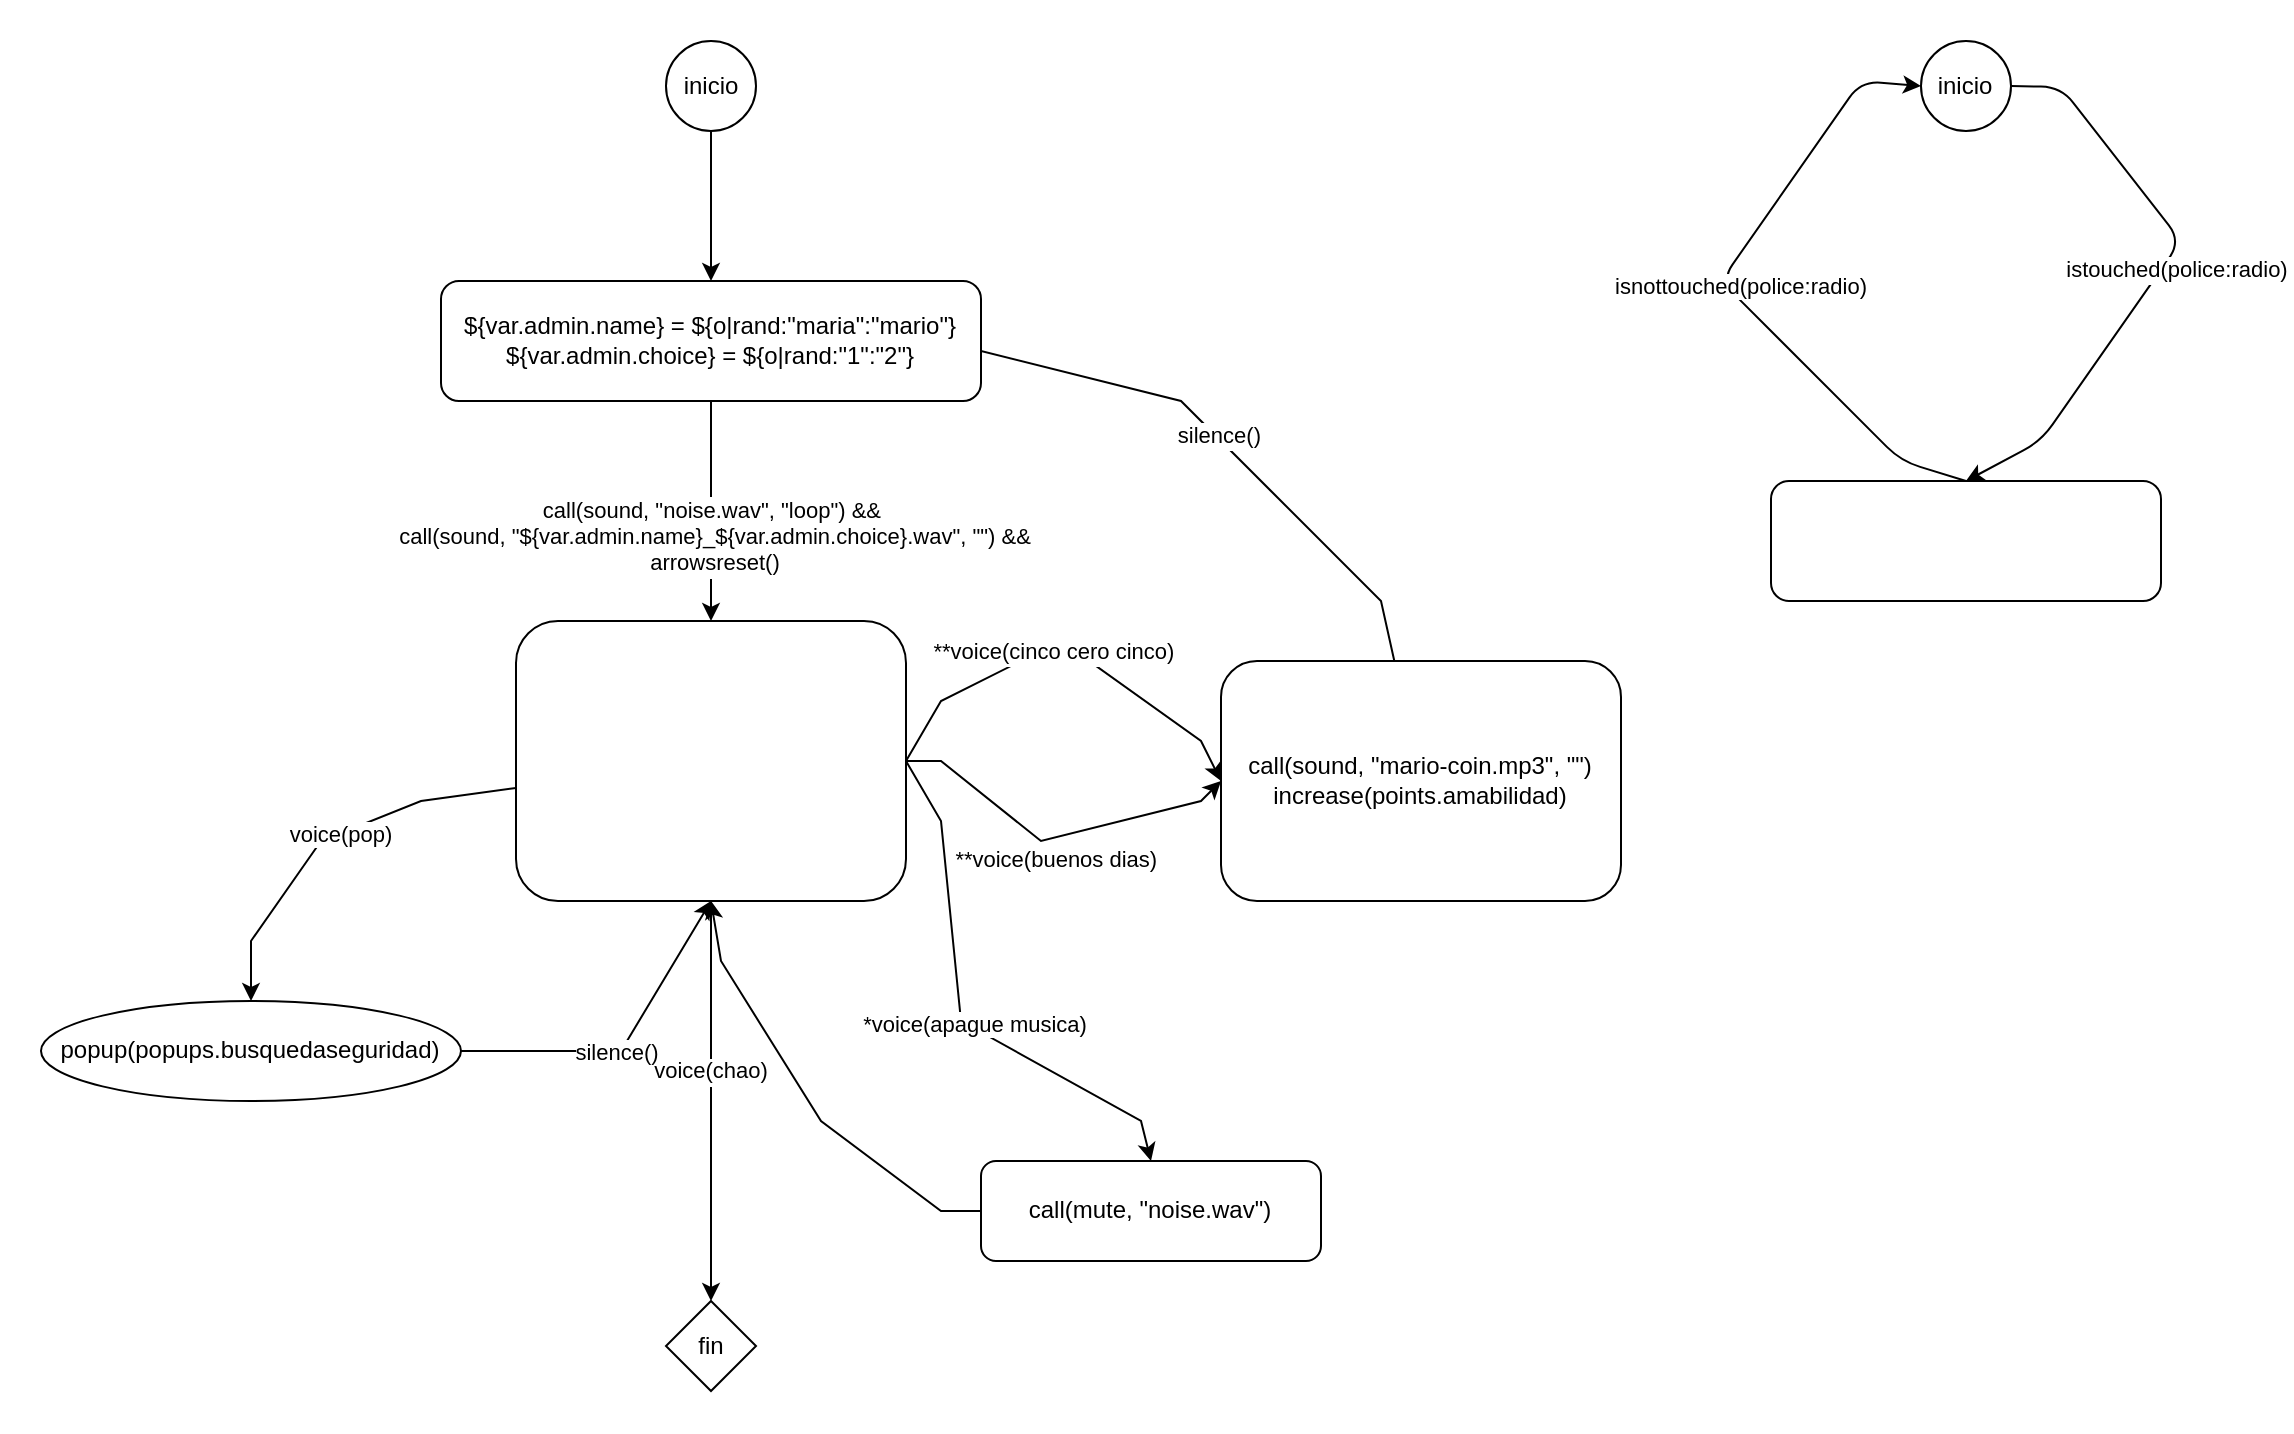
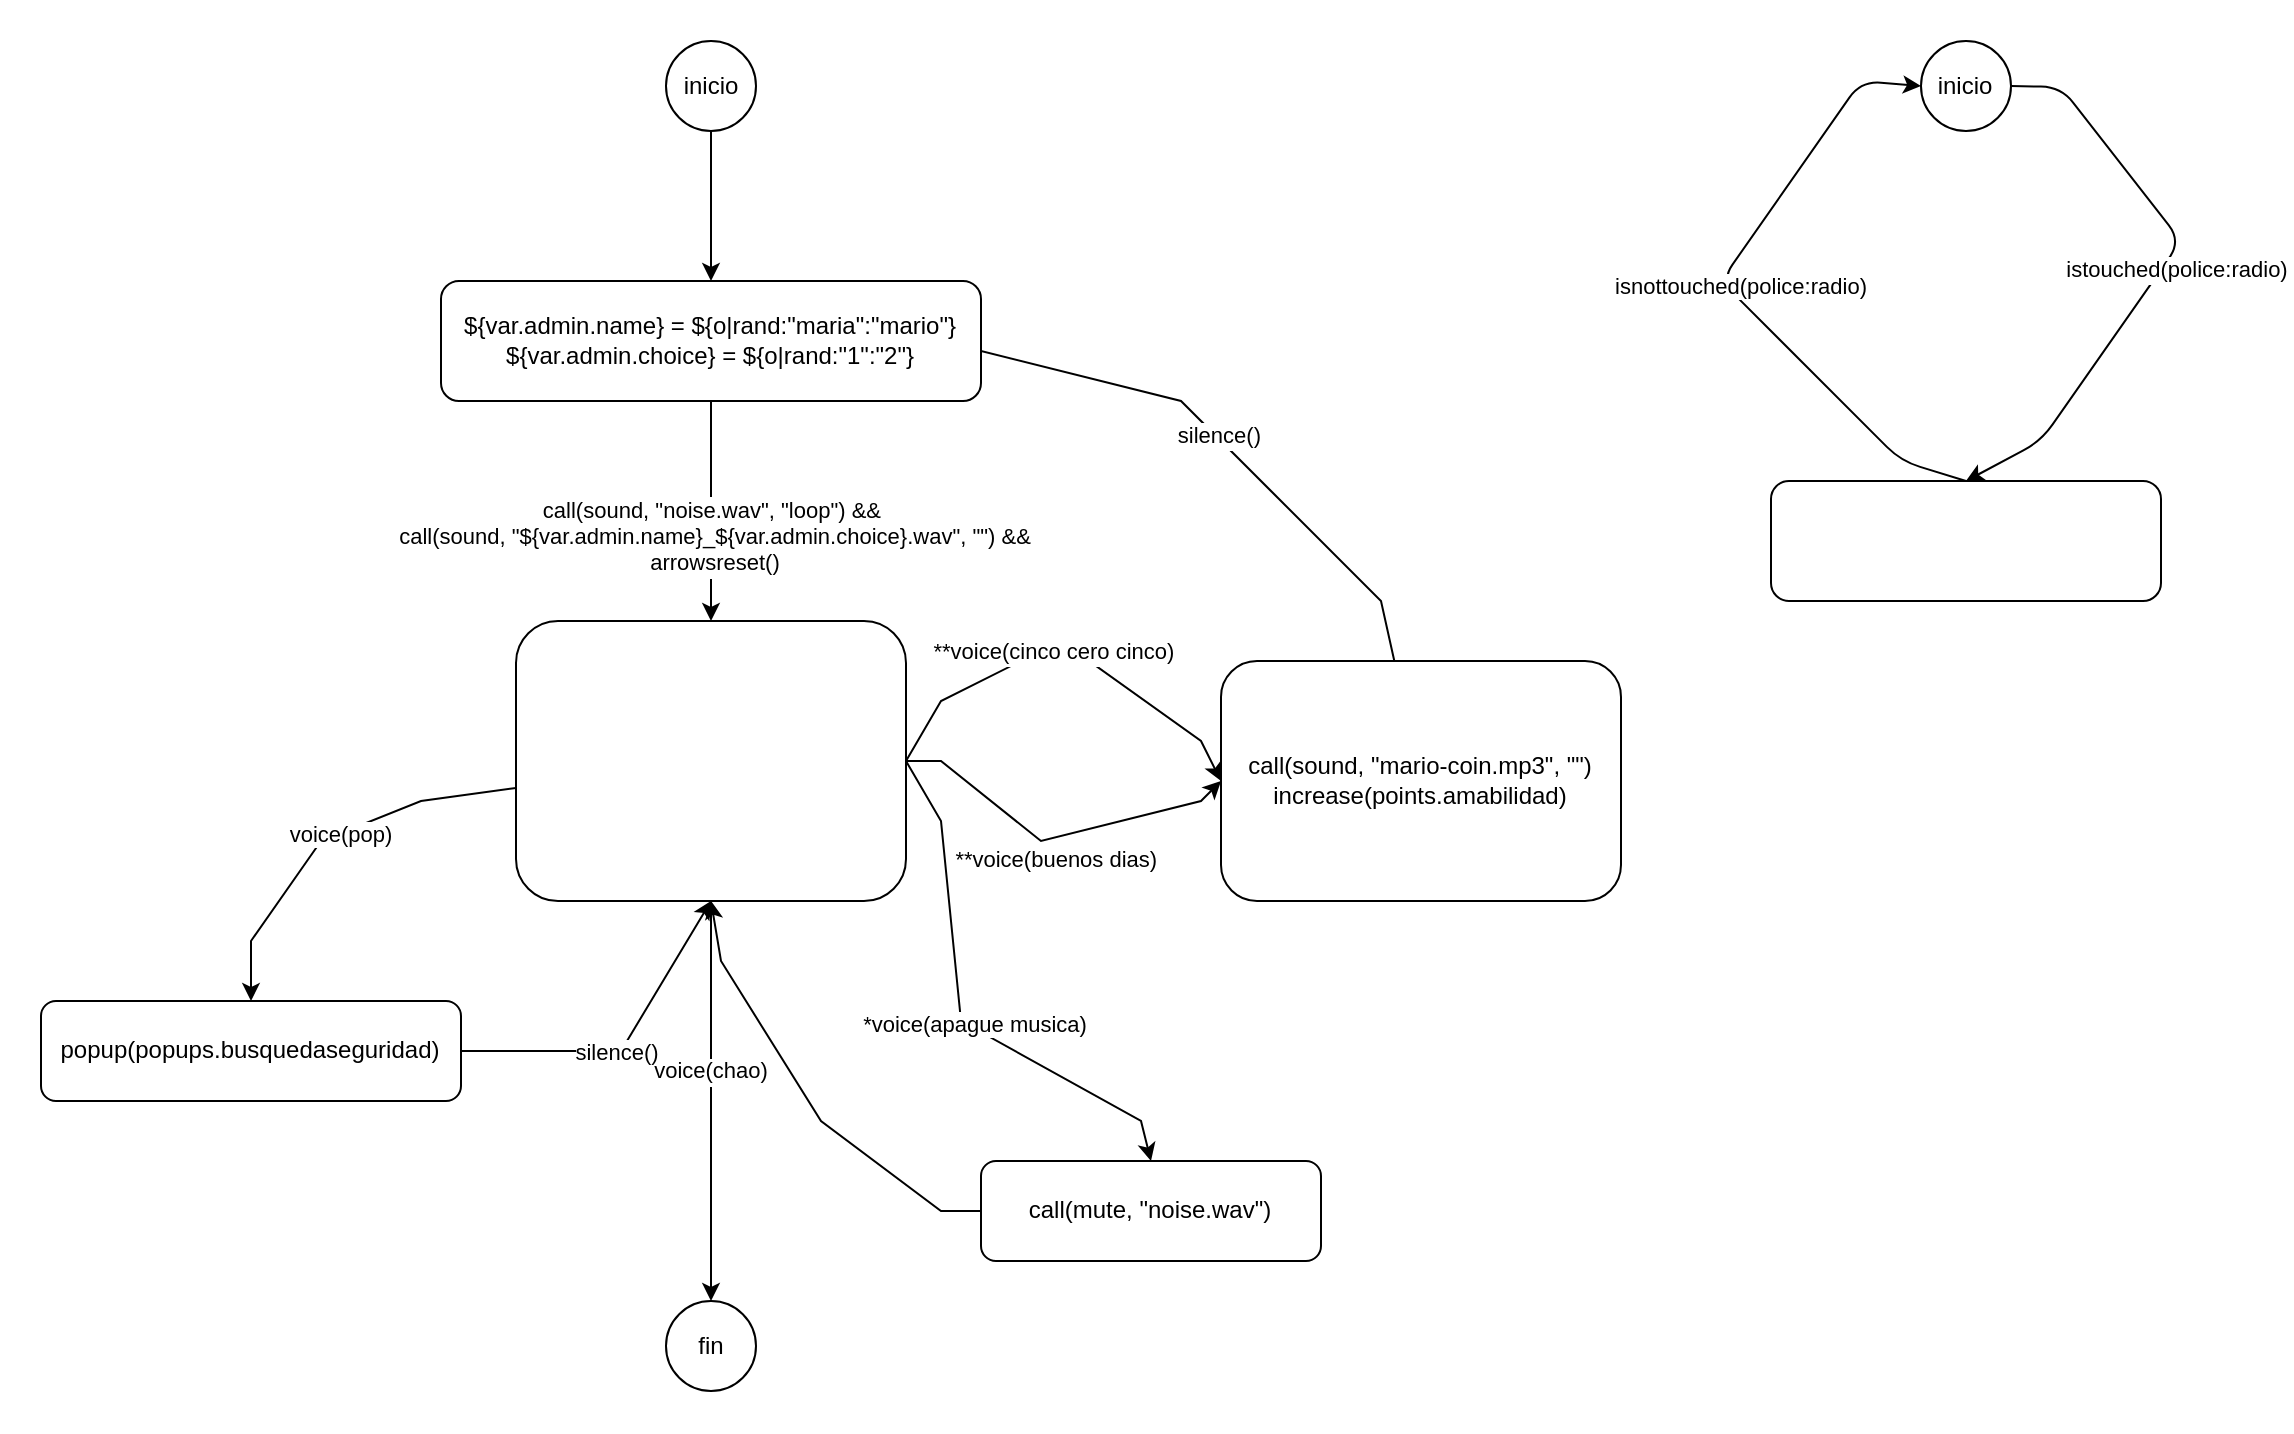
  <mxCell id="0" />
  <mxCell id="1" parent="0" />
  <mxCell id="2" value="" style="edgeStyle=none;rounded=0;entryX=1;entryY=0.5;entryDx=0;entryDy=0;" parent="1" source="4" target="22" edge="1"><mxGeometry relative="1" as="geometry"><Array as="points"><mxPoint x="690" y="300" /><mxPoint x="590" y="200" /><mxPoint x="470" y="170" /></Array></mxGeometry></mxCell>
  <mxCell id="3" value="silence()" style="edgeLabel;align=center;verticalAlign=middle;resizable=0;points=[];" parent="2" vertex="1" connectable="0"><mxGeometry x="-0.071" y="-2" relative="1" as="geometry"><mxPoint as="offset" /></mxGeometry></mxCell>
  <mxCell id="4" value="call(sound, &quot;mario-coin.mp3&quot;, &quot;&quot;)&#10;increase(points.amabilidad)" style="rounded=1;whiteSpace=wrap;fontSize=12;glass=0;strokeWidth=1;shadow=0;" parent="1" vertex="1"><mxGeometry x="610" y="330" width="200" height="120" as="geometry" /></mxCell>
  <mxCell id="5" value="" style="edgeStyle=none;rounded=0;" parent="1" source="6" target="22" edge="1"><mxGeometry relative="1" as="geometry" /></mxCell>
  <mxCell id="6" value="inicio" style="ellipse;whiteSpace=wrap;aspect=fixed;" parent="1" vertex="1"><mxGeometry x="332.5" y="20" width="45" height="45" as="geometry" /></mxCell>
  <mxCell id="7" value="" style="edgeStyle=none;rounded=0;exitX=1;exitY=0.5;exitDx=0;exitDy=0;entryX=0;entryY=0.5;entryDx=0;entryDy=0;" parent="1" source="17" target="4" edge="1"><mxGeometry relative="1" as="geometry"><Array as="points"><mxPoint x="470" y="350" /><mxPoint x="530" y="320" /><mxPoint x="600" y="370" /></Array></mxGeometry></mxCell>
  <mxCell id="8" value="**voice(cinco cero cinco)" style="edgeLabel;align=center;verticalAlign=middle;resizable=0;points=[];" parent="7" vertex="1" connectable="0"><mxGeometry x="-0.275" y="1" relative="1" as="geometry"><mxPoint x="20" y="-6" as="offset" /></mxGeometry></mxCell>
  <mxCell id="9" value="" style="edgeStyle=none;rounded=0;exitX=1;exitY=0.5;exitDx=0;exitDy=0;entryX=0;entryY=0.5;entryDx=0;entryDy=0;" parent="1" source="17" target="4" edge="1"><mxGeometry relative="1" as="geometry"><Array as="points"><mxPoint x="470" y="380" /><mxPoint x="520" y="420" /><mxPoint x="600" y="400" /></Array></mxGeometry></mxCell>
  <mxCell id="10" value="**voice(buenos dias)" style="edgeLabel;align=center;verticalAlign=middle;resizable=0;points=[];" parent="9" vertex="1" connectable="0"><mxGeometry x="0.119" y="-3" relative="1" as="geometry"><mxPoint x="-11" y="10" as="offset" /></mxGeometry></mxCell>
  <mxCell id="11" value="" style="edgeStyle=none;" parent="1" source="17" target="18" edge="1"><mxGeometry relative="1" as="geometry" /></mxCell>
  <mxCell id="12" value="voice(chao)" style="edgeLabel;align=center;verticalAlign=middle;resizable=0;points=[];" parent="11" vertex="1" connectable="0"><mxGeometry x="-0.16" relative="1" as="geometry"><mxPoint as="offset" /></mxGeometry></mxCell>
  <mxCell id="13" style="edgeStyle=none;html=0;entryX=0.5;entryY=0;entryDx=0;entryDy=0;exitX=1;exitY=0.5;exitDx=0;exitDy=0;rounded=0;arcSize=20;" parent="1" source="17" target="24" edge="1"><mxGeometry relative="1" as="geometry"><Array as="points"><mxPoint x="470" y="410" /><mxPoint x="480" y="510" /><mxPoint x="570" y="560" /></Array></mxGeometry></mxCell>
  <mxCell id="14" value="*voice(apague musica)" style="edgeLabel;html=1;align=center;verticalAlign=middle;resizable=0;points=[];" parent="13" vertex="1" connectable="0"><mxGeometry x="0.097" y="2" relative="1" as="geometry"><mxPoint as="offset" /></mxGeometry></mxCell>
  <mxCell id="15" style="edgeStyle=none;html=1;entryX=0.5;entryY=0;entryDx=0;entryDy=0;rounded=0;" parent="1" source="17" target="33" edge="1"><mxGeometry relative="1" as="geometry"><Array as="points"><mxPoint x="210" y="400" /><mxPoint x="160" y="420" /><mxPoint x="125" y="470" /></Array></mxGeometry></mxCell>
  <mxCell id="16" value="voice(pop)" style="edgeLabel;html=1;align=center;verticalAlign=middle;resizable=0;points=[];" parent="15" vertex="1" connectable="0"><mxGeometry x="-0.048" relative="1" as="geometry"><mxPoint as="offset" /></mxGeometry></mxCell>
  <mxCell id="17" value="" style="rounded=1;whiteSpace=wrap;" parent="1" vertex="1"><mxGeometry x="257.5" y="310" width="195" height="140" as="geometry" /></mxCell>
- <mxCell id="18" value="fin" style="rhombus;whiteSpace=wrap;aspect=fixed;" parent="1" vertex="1"><mxGeometry x="332.5" y="650" width="45" height="45" as="geometry" /></mxCell>
+ <mxCell id="18" value="fin" style="ellipse;whiteSpace=wrap;aspect=fixed;" parent="1" vertex="1"><mxGeometry x="332.5" y="650" width="45" height="45" as="geometry" /></mxCell>
  <mxCell id="19" value="" style="edgeStyle=none;rounded=0;" parent="1" source="22" target="17" edge="1"><mxGeometry relative="1" as="geometry" /></mxCell>
  <mxCell id="20" value="&lt;div style=&quot;color: rgb(212, 212, 212); background-color: rgb(30, 30, 30); font-family: &amp;quot;Droid Sans Mono&amp;quot;, &amp;quot;monospace&amp;quot;, monospace; font-size: 14px; line-height: 19px;&quot;&gt;&lt;br&gt;&lt;/div&gt;" style="edgeLabel;html=1;align=center;verticalAlign=middle;resizable=0;points=[];" parent="19" vertex="1" connectable="0"><mxGeometry x="-0.342" y="-2" relative="1" as="geometry"><mxPoint as="offset" /></mxGeometry></mxCell>
  <mxCell id="21" value="call(sound, &quot;noise.wav&quot;, &quot;loop&quot;) &amp;&amp; &#10;call(sound, &quot;${var.admin.name}_${var.admin.choice}.wav&quot;, &quot;&quot;) &amp;&amp;&#10;arrowsreset()" style="edgeLabel;align=center;verticalAlign=middle;resizable=0;points=[];" parent="19" vertex="1" connectable="0"><mxGeometry x="0.215" y="2" relative="1" as="geometry"><mxPoint as="offset" /></mxGeometry></mxCell>
  <mxCell id="22" value="${var.admin.name} = ${o|rand:&quot;maria&quot;:&quot;mario&quot;}&#10;${var.admin.choice} = ${o|rand:&quot;1&quot;:&quot;2&quot;}" style="rounded=1;whiteSpace=wrap;" parent="1" vertex="1"><mxGeometry x="220" y="140" width="270" height="60" as="geometry" /></mxCell>
  <mxCell id="23" style="edgeStyle=none;html=0;entryX=0.5;entryY=1;entryDx=0;entryDy=0;exitX=0;exitY=0.5;exitDx=0;exitDy=0;rounded=0;" parent="1" source="24" target="17" edge="1"><mxGeometry relative="1" as="geometry"><Array as="points"><mxPoint x="470" y="605" /><mxPoint x="410" y="560" /><mxPoint x="360" y="480" /></Array></mxGeometry></mxCell>
  <mxCell id="24" value="call(mute, &quot;noise.wav&quot;)" style="rounded=1;whiteSpace=wrap;" parent="1" vertex="1"><mxGeometry x="490" y="580" width="170" height="50" as="geometry" /></mxCell>
  <mxCell id="25" value="" style="edgeStyle=none;entryX=0.5;entryY=0;entryDx=0;entryDy=0;exitX=1;exitY=0.5;exitDx=0;exitDy=0;" parent="1" source="27" target="30" edge="1"><mxGeometry relative="1" as="geometry"><Array as="points"><mxPoint x="1030" y="43" /><mxPoint x="1090" y="120" /><mxPoint x="1020" y="220" /></Array></mxGeometry></mxCell>
  <mxCell id="26" value="istouched(police:radio)" style="edgeLabel;align=center;verticalAlign=middle;resizable=0;points=[];" parent="25" vertex="1" connectable="0"><mxGeometry x="-0.245" relative="1" as="geometry"><mxPoint x="7" y="25" as="offset" /></mxGeometry></mxCell>
  <mxCell id="27" value="inicio" style="ellipse;whiteSpace=wrap;aspect=fixed;" parent="1" vertex="1"><mxGeometry x="960" y="20" width="45" height="45" as="geometry" /></mxCell>
  <mxCell id="28" value="" style="edgeStyle=none;entryX=0;entryY=0.5;entryDx=0;entryDy=0;exitX=0.5;exitY=0;exitDx=0;exitDy=0;" parent="1" source="30" target="27" edge="1"><mxGeometry relative="1" as="geometry"><Array as="points"><mxPoint x="950" y="230" /><mxPoint x="860" y="140" /><mxPoint x="930" y="40" /></Array></mxGeometry></mxCell>
  <mxCell id="29" value="isnottouched(police:radio)" style="edgeLabel;html=1;align=center;verticalAlign=middle;resizable=0;points=[];" parent="28" vertex="1" connectable="0"><mxGeometry x="-0.026" y="-5" relative="1" as="geometry"><mxPoint as="offset" /></mxGeometry></mxCell>
  <mxCell id="30" value="" style="rounded=1;whiteSpace=wrap;" parent="1" vertex="1"><mxGeometry x="885" y="240" width="195" height="60" as="geometry" /></mxCell>
  <mxCell id="31" style="edgeStyle=none;rounded=0;html=1;entryX=0.5;entryY=1;entryDx=0;entryDy=0;" parent="1" source="33" target="17" edge="1"><mxGeometry relative="1" as="geometry"><Array as="points"><mxPoint x="310" y="525" /></Array></mxGeometry></mxCell>
  <mxCell id="32" value="silence()" style="edgeLabel;html=1;align=center;verticalAlign=middle;resizable=0;points=[];" parent="31" vertex="1" connectable="0"><mxGeometry x="-0.079" relative="1" as="geometry"><mxPoint as="offset" /></mxGeometry></mxCell>
- <mxCell id="33" value="popup(popups.busquedaseguridad)" style="ellipse;whiteSpace=wrap;" parent="1" vertex="1"><mxGeometry x="20" y="500" width="210" height="50" as="geometry" /></mxCell>
+ <mxCell id="33" value="popup(popups.busquedaseguridad)" style="rounded=1;whiteSpace=wrap;" parent="1" vertex="1"><mxGeometry x="20" y="500" width="210" height="50" as="geometry" /></mxCell>
